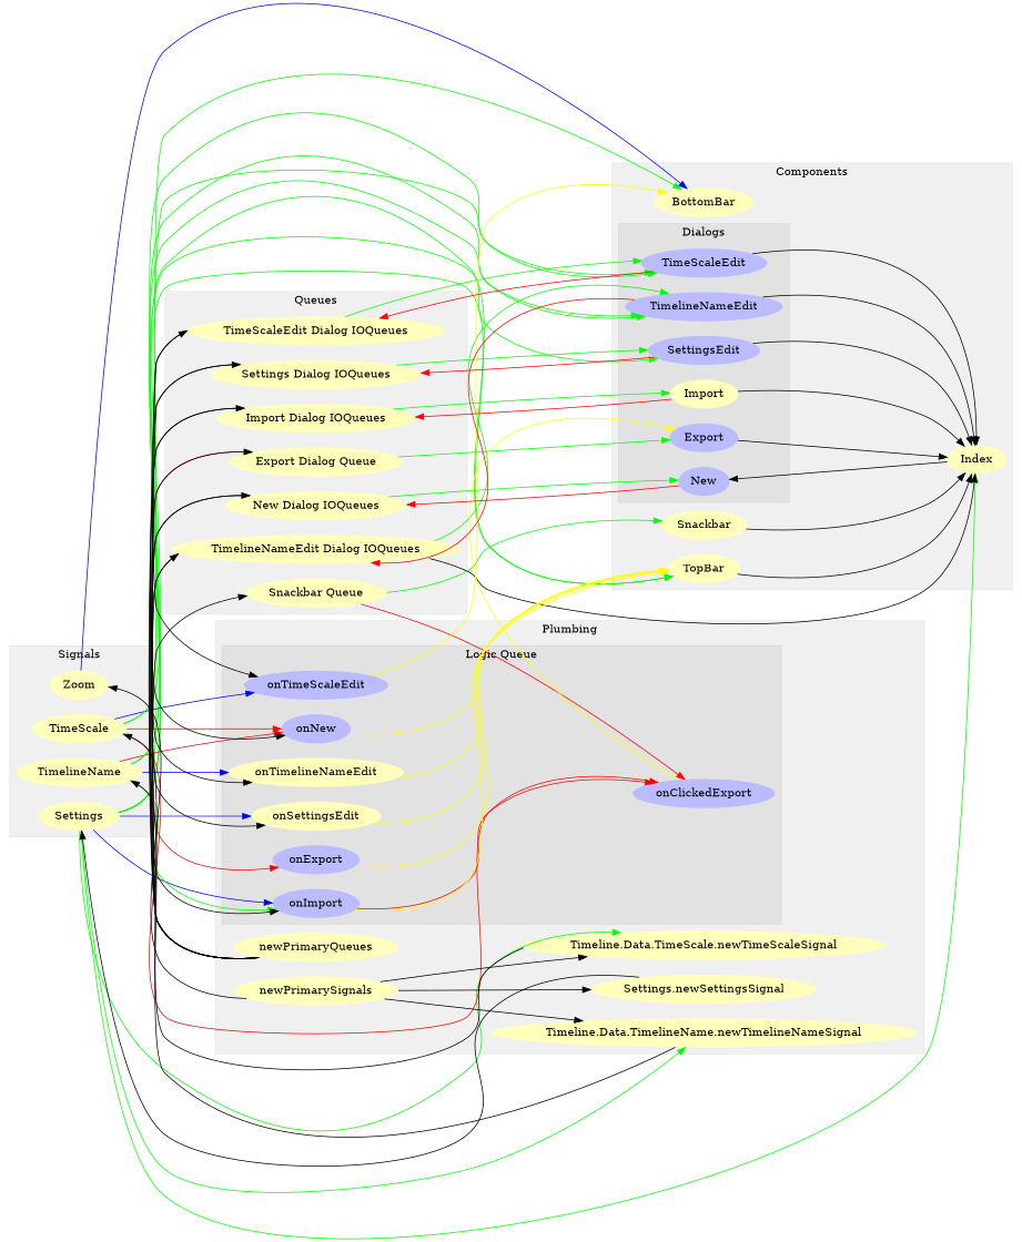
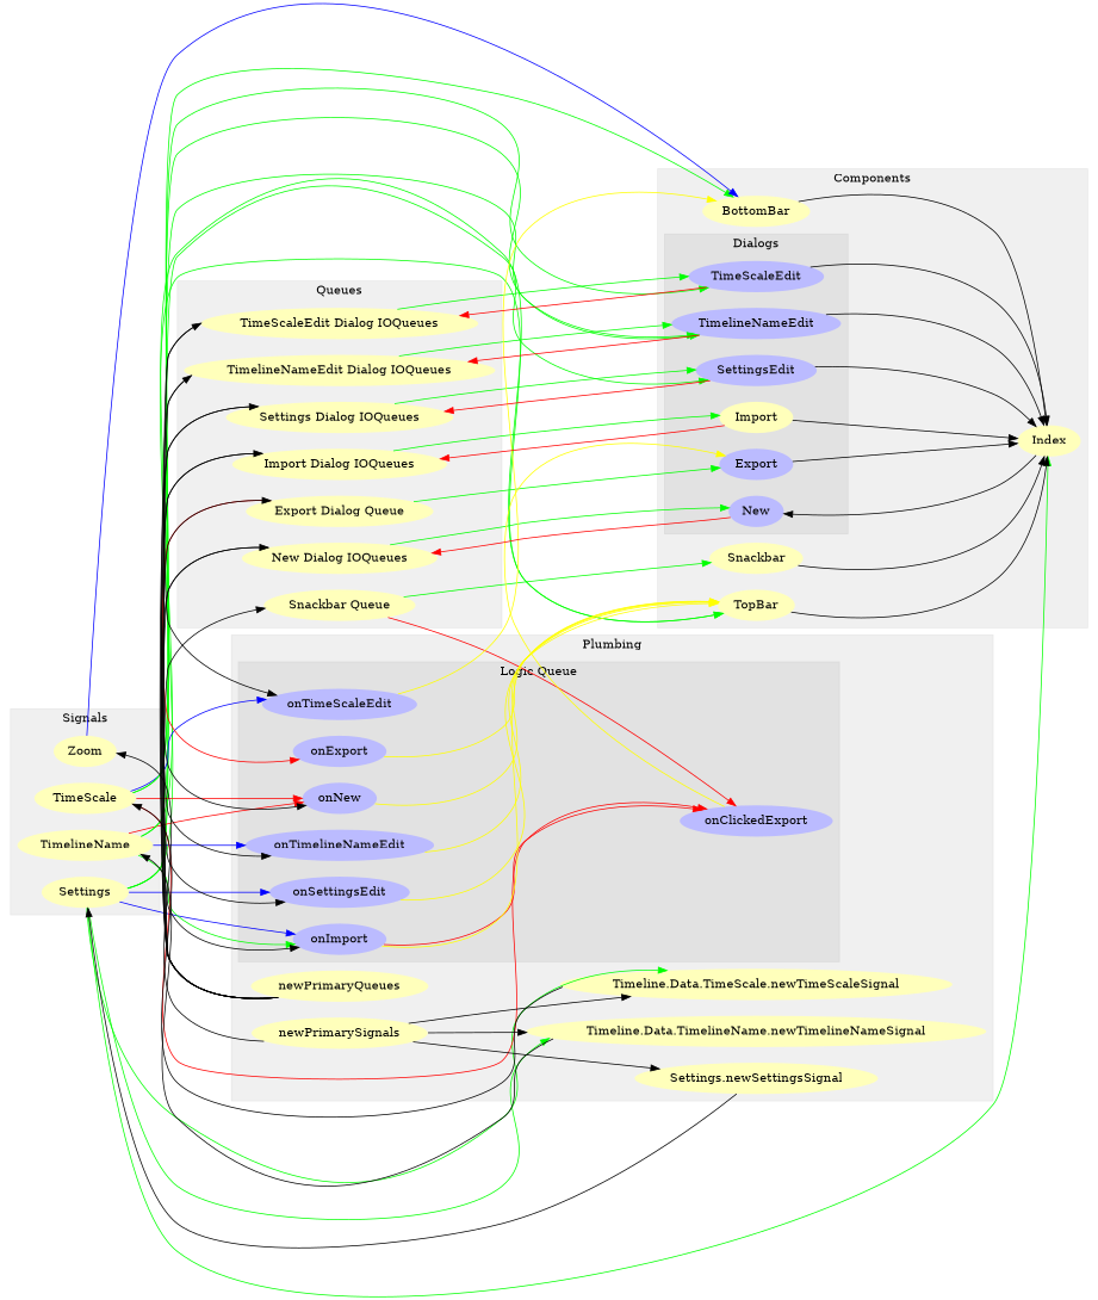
  digraph {
    rankdir=LR
    node [fillcolor="#ffffbb" penwidth=0 style=filled]
    n1 [label=Settings]
    n2 [label=TimelineName]
    n3 [label=TimeScale]
    n4 [label=Zoom]
    n5 [label="Import Dialog IOQueues"]
    n6 [label="Export Dialog Queue"]
    n7 [label="New Dialog IOQueues"]
    n8 [label="Settings Dialog IOQueues"]
    n9 [label="TimelineNameEdit Dialog IOQueues"]
    n10 [label="TimeScaleEdit Dialog IOQueues"]
    n11 [label="Snackbar Queue"]
    n12 [fillcolor="#bbbbff" label=onImport]
    n13 [fillcolor="#bbbbff" label=onExport]
    n14 [fillcolor="#bbbbff" label=onClickedExport]
    n15 [fillcolor="#bbbbff" label=onNew]
-   n16 [label=onTimelineNameEdit]
+   n16 [fillcolor="#bbbbff" label=onTimelineNameEdit]
    n17 [fillcolor="#bbbbff" label=onTimeScaleEdit]
-   n18 [label=onSettingsEdit]
+   n18 [fillcolor="#bbbbff" label=onSettingsEdit]
    n19 [label="Settings.newSettingsSignal"]
    n20 [label="Timeline.Data.TimelineName.newTimelineNameSignal"]
    n21 [label="Timeline.Data.TimeScale.newTimeScaleSignal"]
    n22 [label=newPrimarySignals]
    n23 [label=newPrimaryQueues]
    n24 [label=Import]
    n25 [fillcolor="#bbbbff" label=Export]
    n26 [fillcolor="#bbbbff" label=New]
    n27 [fillcolor="#bbbbff" label=TimelineNameEdit]
    n28 [fillcolor="#bbbbff" label=TimeScaleEdit]
    n29 [fillcolor="#bbbbff" label=SettingsEdit]
    n30 [label=Index]
    n31 [label=TopBar]
    n32 [label=BottomBar]
    n33 [label=Snackbar]
    subgraph cluster_1 {
      color="#0000000F"
      label=Signals
      style=filled
      n1
      n2
      n3
      n4
    }
    subgraph cluster_2 {
      color="#0000000F"
      label=Queues
      style=filled
      n5
      n6
      n7
      n8
      n9
      n10
      n11
    }
    subgraph cluster_3 {
      color="#0000000F"
      label=Plumbing
      style=filled
      n19
      n20
      n21
      n22
      n23
      subgraph cluster_4 {
        color="#0000000F"
        label="Logic Queue"
        style=filled
        n12
        n13
        n14
        n15
        n16
        n17
        n18
      }
    }
    subgraph cluster_5 {
      color="#0000000F"
      label=Components
      style=filled
      n30
      n31
      n32
      n33
      subgraph cluster_6 {
        color="#0000000F"
        label=Dialogs
        style=filled
        n24
        n25
        n26
        n27
        n28
        n29
      }
    }
    n1 -> n12 [color="#0000FF"]
    n1 -> n18 [color="#0000FF"]
    n1 -> n20 [color="#00FF00"]
    n1 -> n21 [color="#00FF00"]
    n1 -> n27 [color="#00FF00"]
-   n1 -> n28 [color="#00FF00"]
    n1 -> n29 [color="#00FF00"]
    n1 -> n30 [color="#00FF00"]
    n1 -> n31 [color="#00FF00"]
    n2 -> n12 [color="#00FF00"]
    n2 -> n15 [color="#FF0000"]
    n2 -> n16 [color="#0000FF"]
    n2 -> n27 [color="#00FF00"]
    n2 -> n31 [color="#00FF00"]
    n3 -> n14 [color="#FF0000"]
    n3 -> n15 [color="#FF0000"]
    n3 -> n17 [color="#0000FF"]
    n3 -> n28 [color="#00FF00"]
    n3 -> n32 [color="#00FF00"]
    n4 -> n32 [color="#0000FF"]
    n5 -> n12
    n5 -> n24 [color="#00FF00"]
    n6 -> n13 [color="#FF0000"]
    n6 -> n25 [color="#00FF00"]
    n7 -> n15
    n7 -> n26 [color="#00FF00"]
    n8 -> n18
    n8 -> n29 [color="#00FF00"]
    n9 -> n16
    n9 -> n27 [color="#00FF00"]
    n10 -> n17
    n10 -> n28 [color="#00FF00"]
    n11 -> n14 [color="#FF0000"]
    n11 -> n33 [color="#00FF00"]
    n12 -> n14 [color="#FF0000"]
    n12 -> n31 [color="#FFFF00"]
    n13 -> n31 [color="#FFFF00"]
    n14 -> n25 [color="#FFFF00"]
    n15 -> n31 [color="#FFFF00"]
    n16 -> n31 [color="#FFFF00"]
    n17 -> n32 [color="#FFFF00"]
    n18 -> n31 [color="#FFFF00"]
    n19 -> n1
    n20 -> n2
    n21 -> n3
    n22 -> n4
    n22 -> n19
    n22 -> n20
    n22 -> n21
    n23 -> n5
    n23 -> n6
    n23 -> n7
    n23 -> n8
    n23 -> n9
    n23 -> n10
    n23 -> n11
    n24 -> n5 [color="#FF0000"]
    n24 -> n30
    n25 -> n30
    n26 -> n7 [color="#FF0000"]
    n27 -> n9 [color="#FF0000"]
    n27 -> n30
    n28 -> n10 [color="#FF0000"]
    n28 -> n30
    n29 -> n8 [color="#FF0000"]
    n29 -> n30
    n30 -> n26
    n31 -> n30
-   n9 -> n30
+   n32 -> n30
    n33 -> n30
  }
